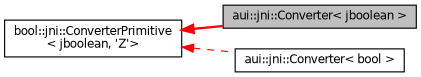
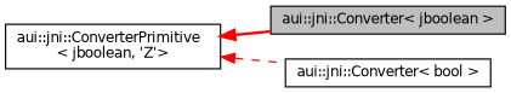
  digraph {
    rankdir=LR
    node [color=black fillcolor=white fontname=Helvetica fontsize=10 shape=record style=filled]
    edge [color=red dir=back fontname=Helvetica fontsize=10 labelfontname=Helvetica labelfontsize=10]
    n1 [fillcolor=grey75 fontcolor=black height=0.2 label="aui::jni::Converter\< jboolean \>" width=0.4]
    n2 [height=0.2 label="aui::jni::Converter\< bool \>" width=0.4]
-   n3 [height=0.2 label="bool::jni::ConverterPrimitive\l\< jboolean, 'Z'\>" width=0.4]
+   n3 [height=0.2 label="aui::jni::ConverterPrimitive\l\< jboolean, 'Z'\>" width=0.4]
    n3 -> n1 [style=bold]
    n3 -> n2 [style=dashed]
  }
